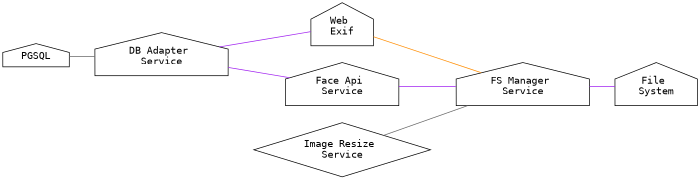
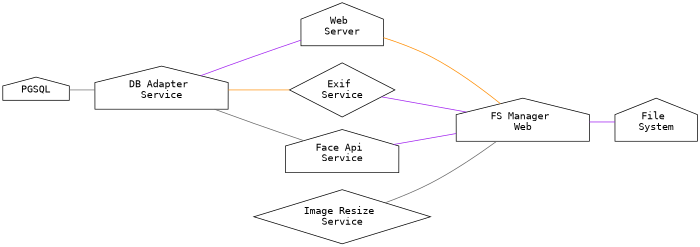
  digraph {
    fontname="DejaVu Sans Mono"
    rankdir=LR
    node [fontname="DejaVu Sans Mono" shape=house sides=6]
    edge [arrowhead=none color=purple fontname="DejaVu Sans Mono"]
-   n1 [label="Web \nExif"]
-   n2 [label="FS Manager \nService"]
+   n1 [label="Web \nServer"]
+   n2 [label="FS Manager \nWeb"]
    n3 [label="File \nSystem"]
    n4 [label="DB Adapter \nService"]
+   n5 [label="Exif \nService" shape=diamond]
    n6 [label="Face Api \nService"]
    n7 [label="Image Resize \nService" shape=diamond]
    n8 [label=PGSQL rank=0]
    n1 -> n2 [color=darkorange]
    n2 -> n3
    n4 -> n1
-   n4 -> n6
+   n4 -> n5 [color=darkorange]
+   n4 -> n6 [color=gray40]
+   n5 -> n2
    n6 -> n2
    n7 -> n2 [color=gray40]
    n8 -> n4 [color=gray40]
  }
